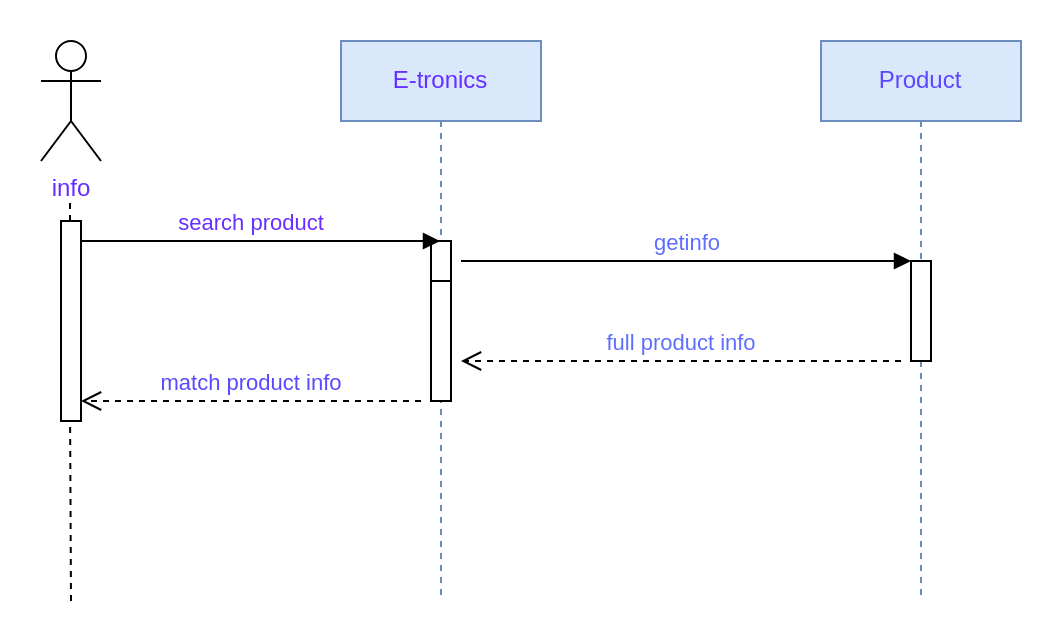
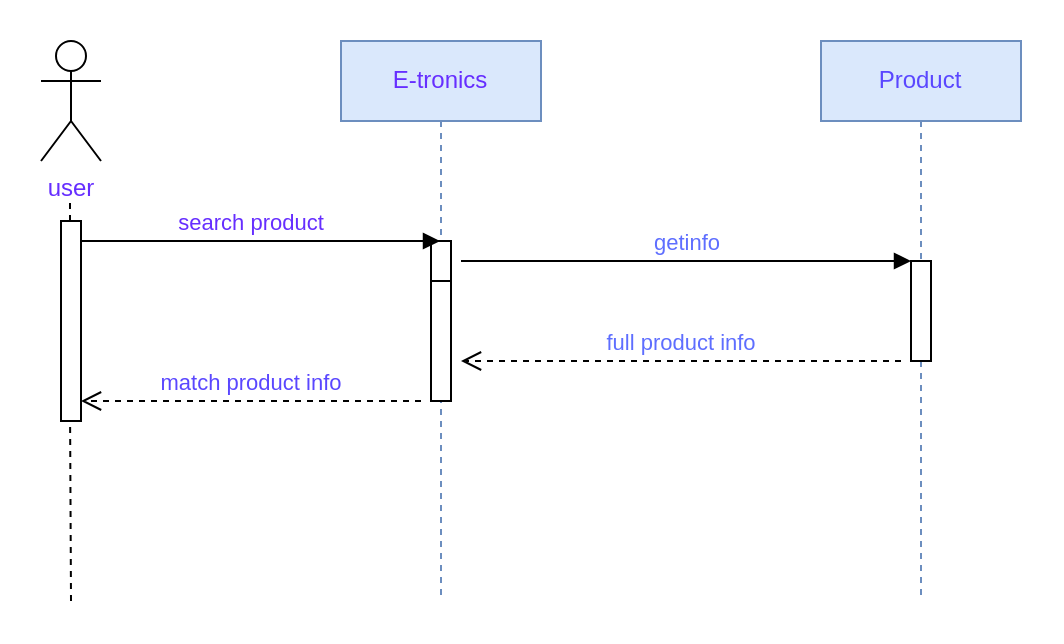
  <mxCell id="0" />
  <mxCell id="1" parent="0" />
  <mxCell id="2" value="&lt;font color=&quot;#662eff&quot;&gt;E-tronics&lt;/font&gt;" style="shape=umlLifeline;perimeter=lifelinePerimeter;whiteSpace=wrap;html=1;container=0;dropTarget=0;collapsible=0;recursiveResize=0;outlineConnect=0;portConstraint=eastwest;newEdgeStyle={&quot;edgeStyle&quot;:&quot;elbowEdgeStyle&quot;,&quot;elbow&quot;:&quot;vertical&quot;,&quot;curved&quot;:0,&quot;rounded&quot;:0};fillColor=#dae8fc;strokeColor=#6c8ebf;" parent="1" vertex="1"><mxGeometry x="170" y="20" width="100" height="280" as="geometry" /></mxCell>
  <mxCell id="3" value="" style="html=1;points=[];perimeter=orthogonalPerimeter;outlineConnect=0;targetShapes=umlLifeline;portConstraint=eastwest;newEdgeStyle={&quot;edgeStyle&quot;:&quot;elbowEdgeStyle&quot;,&quot;elbow&quot;:&quot;vertical&quot;,&quot;curved&quot;:0,&quot;rounded&quot;:0};" parent="2" vertex="1"><mxGeometry x="45" y="100" width="10" height="80" as="geometry" /></mxCell>
  <mxCell id="4" value="" style="html=1;points=[];perimeter=orthogonalPerimeter;outlineConnect=0;targetShapes=umlLifeline;portConstraint=eastwest;newEdgeStyle={&quot;edgeStyle&quot;:&quot;elbowEdgeStyle&quot;,&quot;elbow&quot;:&quot;vertical&quot;,&quot;curved&quot;:0,&quot;rounded&quot;:0};" vertex="1" parent="2"><mxGeometry x="45" y="120" width="10" height="60" as="geometry" /></mxCell>
  <mxCell id="5" value="&lt;font color=&quot;#5a47ff&quot;&gt;Product&lt;/font&gt;" style="shape=umlLifeline;perimeter=lifelinePerimeter;whiteSpace=wrap;html=1;container=0;dropTarget=0;collapsible=0;recursiveResize=0;outlineConnect=0;portConstraint=eastwest;newEdgeStyle={&quot;edgeStyle&quot;:&quot;elbowEdgeStyle&quot;,&quot;elbow&quot;:&quot;vertical&quot;,&quot;curved&quot;:0,&quot;rounded&quot;:0};fillColor=#dae8fc;strokeColor=#6c8ebf;" parent="1" vertex="1"><mxGeometry x="410" y="20" width="100" height="280" as="geometry" /></mxCell>
  <mxCell id="6" value="" style="html=1;points=[];perimeter=orthogonalPerimeter;outlineConnect=0;targetShapes=umlLifeline;portConstraint=eastwest;newEdgeStyle={&quot;edgeStyle&quot;:&quot;elbowEdgeStyle&quot;,&quot;elbow&quot;:&quot;vertical&quot;,&quot;curved&quot;:0,&quot;rounded&quot;:0};" parent="5" vertex="1"><mxGeometry x="45" y="110" width="10" height="50" as="geometry" /></mxCell>
  <mxCell id="7" value="&lt;font color=&quot;#5e6eff&quot;&gt;getinfo&lt;/font&gt;" style="html=1;verticalAlign=bottom;endArrow=block;edgeStyle=elbowEdgeStyle;elbow=vertical;curved=0;rounded=0;" parent="1" target="6" edge="1"><mxGeometry relative="1" as="geometry"><mxPoint x="230" y="130" as="sourcePoint" /><Array as="points"><mxPoint x="320" y="130" /><mxPoint x="370" y="140" /><mxPoint x="250" y="100" /></Array></mxGeometry></mxCell>
- <mxCell id="8" value="&lt;font color=&quot;#662eff&quot;&gt;info&lt;/font&gt;" style="shape=umlActor;verticalLabelPosition=bottom;verticalAlign=top;html=1;outlineConnect=0;" vertex="1" parent="1"><mxGeometry x="20" y="20" width="30" height="60" as="geometry" /></mxCell>
+ <mxCell id="8" value="&lt;font color=&quot;#662eff&quot;&gt;user&lt;/font&gt;" style="shape=umlActor;verticalLabelPosition=bottom;verticalAlign=top;html=1;outlineConnect=0;" vertex="1" parent="1"><mxGeometry x="20" y="20" width="30" height="60" as="geometry" /></mxCell>
  <mxCell id="9" value="" style="endArrow=none;dashed=1;html=1;rounded=0;" edge="1" parent="1" source="12"><mxGeometry width="50" height="50" relative="1" as="geometry"><mxPoint x="34.5" y="160" as="sourcePoint" /><mxPoint x="34.5" y="100" as="targetPoint" /></mxGeometry></mxCell>
  <mxCell id="10" value="" style="endArrow=none;dashed=1;html=1;rounded=0;" edge="1" parent="1"><mxGeometry width="50" height="50" relative="1" as="geometry"><mxPoint x="35" y="300" as="sourcePoint" /><mxPoint x="34.5" y="200" as="targetPoint" /></mxGeometry></mxCell>
  <mxCell id="11" value="" style="endArrow=none;dashed=1;html=1;rounded=0;" edge="1" parent="1" target="12"><mxGeometry width="50" height="50" relative="1" as="geometry"><mxPoint x="34.5" y="160" as="sourcePoint" /><mxPoint x="34.5" y="100" as="targetPoint" /></mxGeometry></mxCell>
  <mxCell id="12" value="" style="html=1;points=[];perimeter=orthogonalPerimeter;outlineConnect=0;targetShapes=umlLifeline;portConstraint=eastwest;newEdgeStyle={&quot;edgeStyle&quot;:&quot;elbowEdgeStyle&quot;,&quot;elbow&quot;:&quot;vertical&quot;,&quot;curved&quot;:0,&quot;rounded&quot;:0};" vertex="1" parent="1"><mxGeometry x="30" y="110" width="10" height="100" as="geometry" /></mxCell>
  <mxCell id="13" value="&lt;font color=&quot;#5a47ff&quot;&gt;match product info&lt;/font&gt;" style="html=1;verticalAlign=bottom;endArrow=open;dashed=1;endSize=8;edgeStyle=elbowEdgeStyle;elbow=vertical;curved=0;rounded=0;" edge="1" parent="1" target="12"><mxGeometry relative="1" as="geometry"><mxPoint x="210" y="200" as="sourcePoint" /><mxPoint x="110" y="200" as="targetPoint" /><Array as="points"><mxPoint x="105" y="200" /></Array><mxPoint as="offset" /></mxGeometry></mxCell>
  <mxCell id="14" value="&lt;font color=&quot;#662eff&quot;&gt;search product&lt;/font&gt;" style="html=1;verticalAlign=bottom;endArrow=block;edgeStyle=elbowEdgeStyle;elbow=vertical;curved=0;rounded=0;exitX=1;exitY=0.2;exitDx=0;exitDy=0;exitPerimeter=0;" edge="1" parent="1" source="12" target="2"><mxGeometry width="80" relative="1" as="geometry"><mxPoint x="50" y="130" as="sourcePoint" /><mxPoint x="210" y="130" as="targetPoint" /><Array as="points"><mxPoint x="80" y="120" /><mxPoint x="50" y="130" /><mxPoint x="70" y="120" /></Array></mxGeometry></mxCell>
  <mxCell id="15" value="&lt;font color=&quot;#5e6eff&quot;&gt;full product info&lt;/font&gt;" style="html=1;verticalAlign=bottom;endArrow=open;dashed=1;endSize=8;edgeStyle=elbowEdgeStyle;elbow=vertical;curved=0;rounded=0;" edge="1" parent="1"><mxGeometry relative="1" as="geometry"><mxPoint x="450" y="180" as="sourcePoint" /><mxPoint x="230" y="180" as="targetPoint" /></mxGeometry></mxCell>
